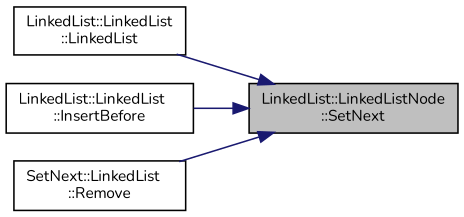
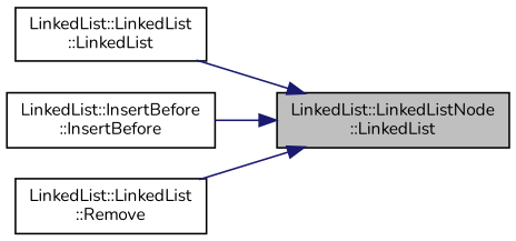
  digraph {
    fontname=Nunito
    rankdir=RL
    node [color=black fillcolor=white fontname=Nunito fontsize=10 shape=record style=filled]
    edge [color=midnightblue dir=back fontname=Nunito fontsize=10 labelfontname=Helvetica labelfontsize=10 style=solid]
-   n1 [fillcolor=grey75 fontcolor=black height=0.2 label="LinkedList::LinkedListNode\l::SetNext" width=0.4]
+   n1 [fillcolor=grey75 fontcolor=black height=0.2 label="LinkedList::LinkedListNode\l::LinkedList" width=0.4]
    n2 [height=0.2 label="LinkedList::LinkedList\l::LinkedList" width=0.4]
-   n3 [height=0.2 label="LinkedList::LinkedList\l::InsertBefore" width=0.4]
-   n4 [height=0.2 label="SetNext::LinkedList\l::Remove" width=0.4]
+   n3 [height=0.2 label="LinkedList::InsertBefore\l::InsertBefore" width=0.4]
+   n4 [height=0.2 label="LinkedList::LinkedList\l::Remove" width=0.4]
    n1 -> n2
    n1 -> n3
    n1 -> n4
  }
